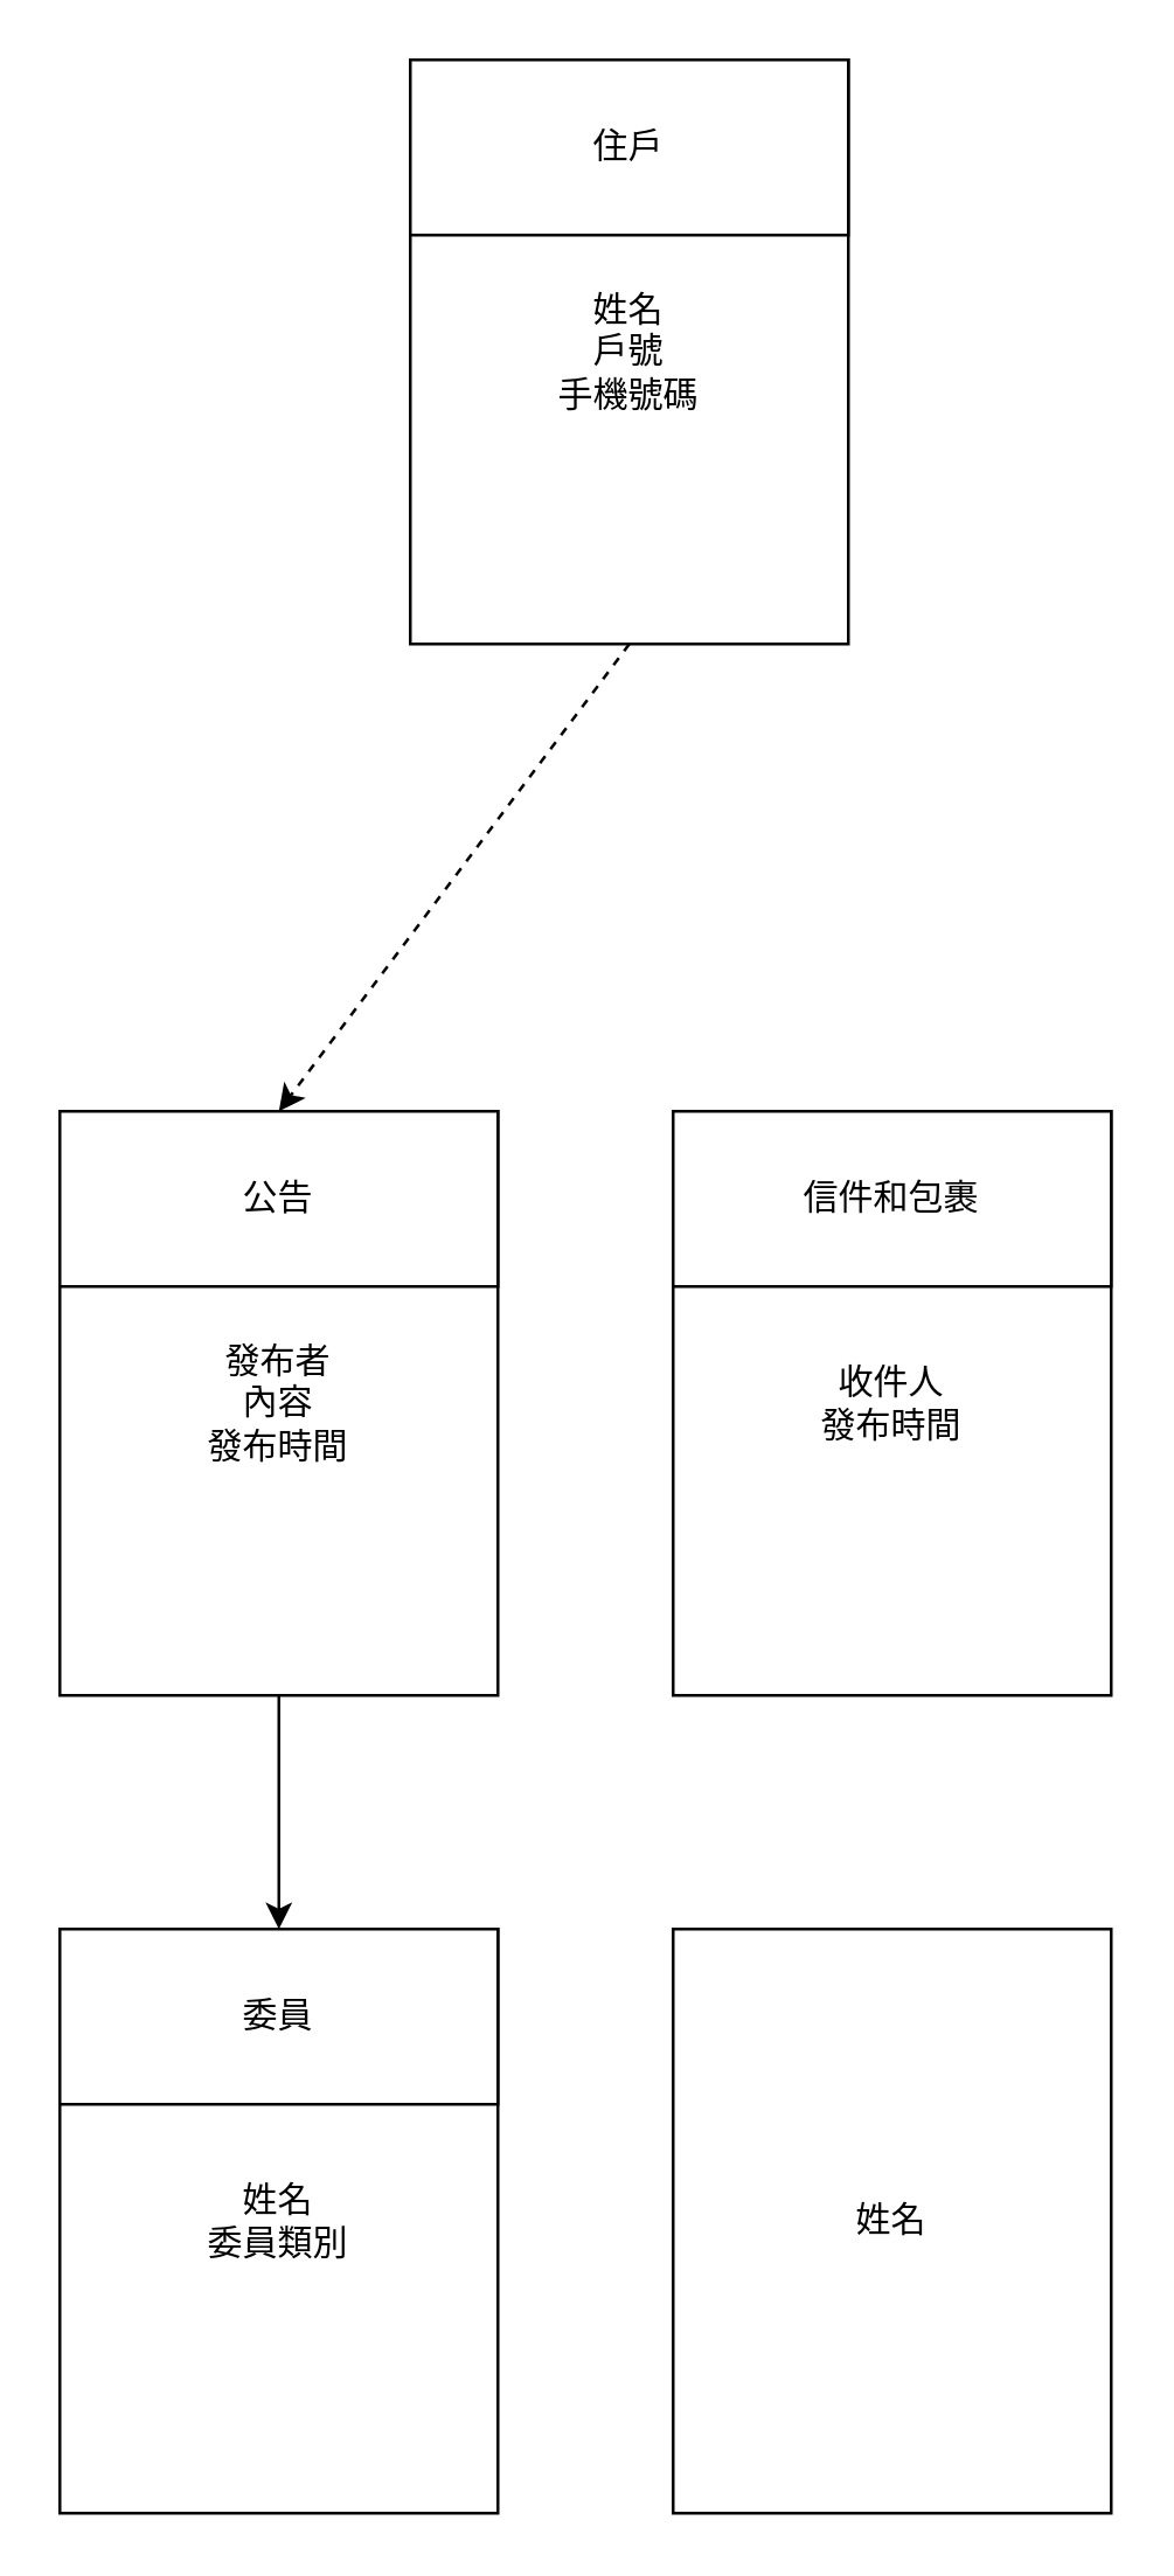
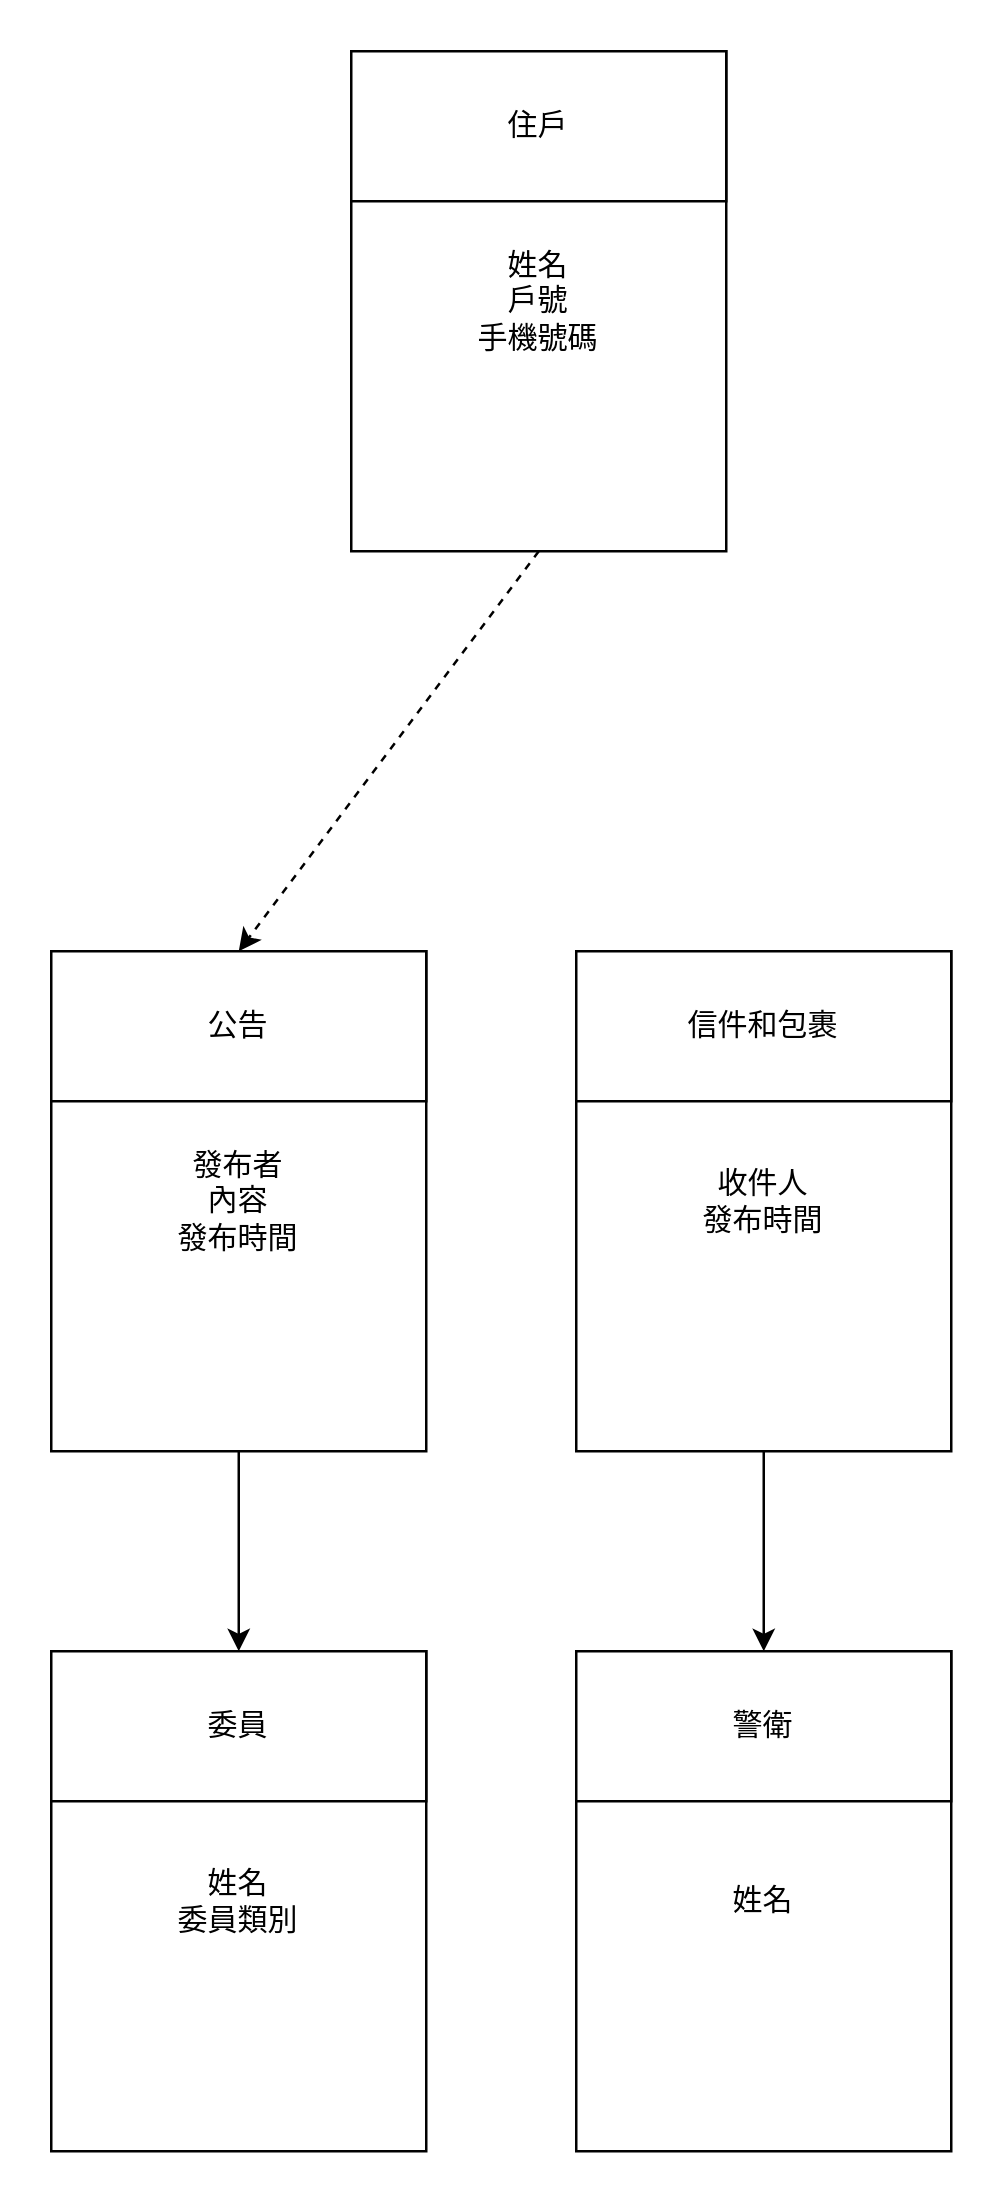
  <mxCell id="0" />
  <mxCell id="1" parent="0" />
  <mxCell id="2" style="edgeStyle=none;html=1;exitX=0.5;exitY=1;exitDx=0;exitDy=0;entryX=0.5;entryY=0;entryDx=0;entryDy=0;dashed=1;" edge="1" parent="1" source="3" target="10"><mxGeometry relative="1" as="geometry" /></mxCell>
  <mxCell id="3" value="姓名&lt;br&gt;戶號&lt;br&gt;手機號碼" style="rounded=0;whiteSpace=wrap;html=1;" vertex="1" parent="1"><mxGeometry x="140" y="20" width="150" height="200" as="geometry" /></mxCell>
  <mxCell id="4" value="住戶" style="rounded=0;whiteSpace=wrap;html=1;" vertex="1" parent="1"><mxGeometry x="140" y="20" width="150" height="60" as="geometry" /></mxCell>
+ <mxCell id="5" style="edgeStyle=none;html=1;exitX=0.5;exitY=1;exitDx=0;exitDy=0;entryX=0.5;entryY=0;entryDx=0;entryDy=0;" edge="1" parent="1" source="6" target="12"><mxGeometry relative="1" as="geometry" /></mxCell>
  <mxCell id="6" value="收件人&lt;br&gt;發布時間" style="rounded=0;whiteSpace=wrap;html=1;" vertex="1" parent="1"><mxGeometry x="230" y="380" width="150" height="200" as="geometry" /></mxCell>
  <mxCell id="7" value="信件和包裹" style="rounded=0;whiteSpace=wrap;html=1;" vertex="1" parent="1"><mxGeometry x="230" y="380" width="150" height="60" as="geometry" /></mxCell>
  <mxCell id="8" style="edgeStyle=none;html=1;exitX=0.5;exitY=1;exitDx=0;exitDy=0;entryX=0.5;entryY=0;entryDx=0;entryDy=0;" edge="1" parent="1" source="9" target="14"><mxGeometry relative="1" as="geometry" /></mxCell>
  <mxCell id="9" value="發布者&lt;br&gt;內容&lt;br&gt;發布時間" style="rounded=0;whiteSpace=wrap;html=1;" vertex="1" parent="1"><mxGeometry x="20" y="380" width="150" height="200" as="geometry" /></mxCell>
  <mxCell id="10" value="公告" style="rounded=0;whiteSpace=wrap;html=1;" vertex="1" parent="1"><mxGeometry x="20" y="380" width="150" height="60" as="geometry" /></mxCell>
  <mxCell id="11" value="姓名" style="rounded=0;whiteSpace=wrap;html=1;" vertex="1" parent="1"><mxGeometry x="230" y="660" width="150" height="200" as="geometry" /></mxCell>
+ <mxCell id="12" value="警衛" style="rounded=0;whiteSpace=wrap;html=1;" vertex="1" parent="1"><mxGeometry x="230" y="660" width="150" height="60" as="geometry" /></mxCell>
  <mxCell id="13" value="姓名&lt;br&gt;委員類別" style="rounded=0;whiteSpace=wrap;html=1;" vertex="1" parent="1"><mxGeometry x="20" y="660" width="150" height="200" as="geometry" /></mxCell>
  <mxCell id="14" value="委員" style="rounded=0;whiteSpace=wrap;html=1;" vertex="1" parent="1"><mxGeometry x="20" y="660" width="150" height="60" as="geometry" /></mxCell>
